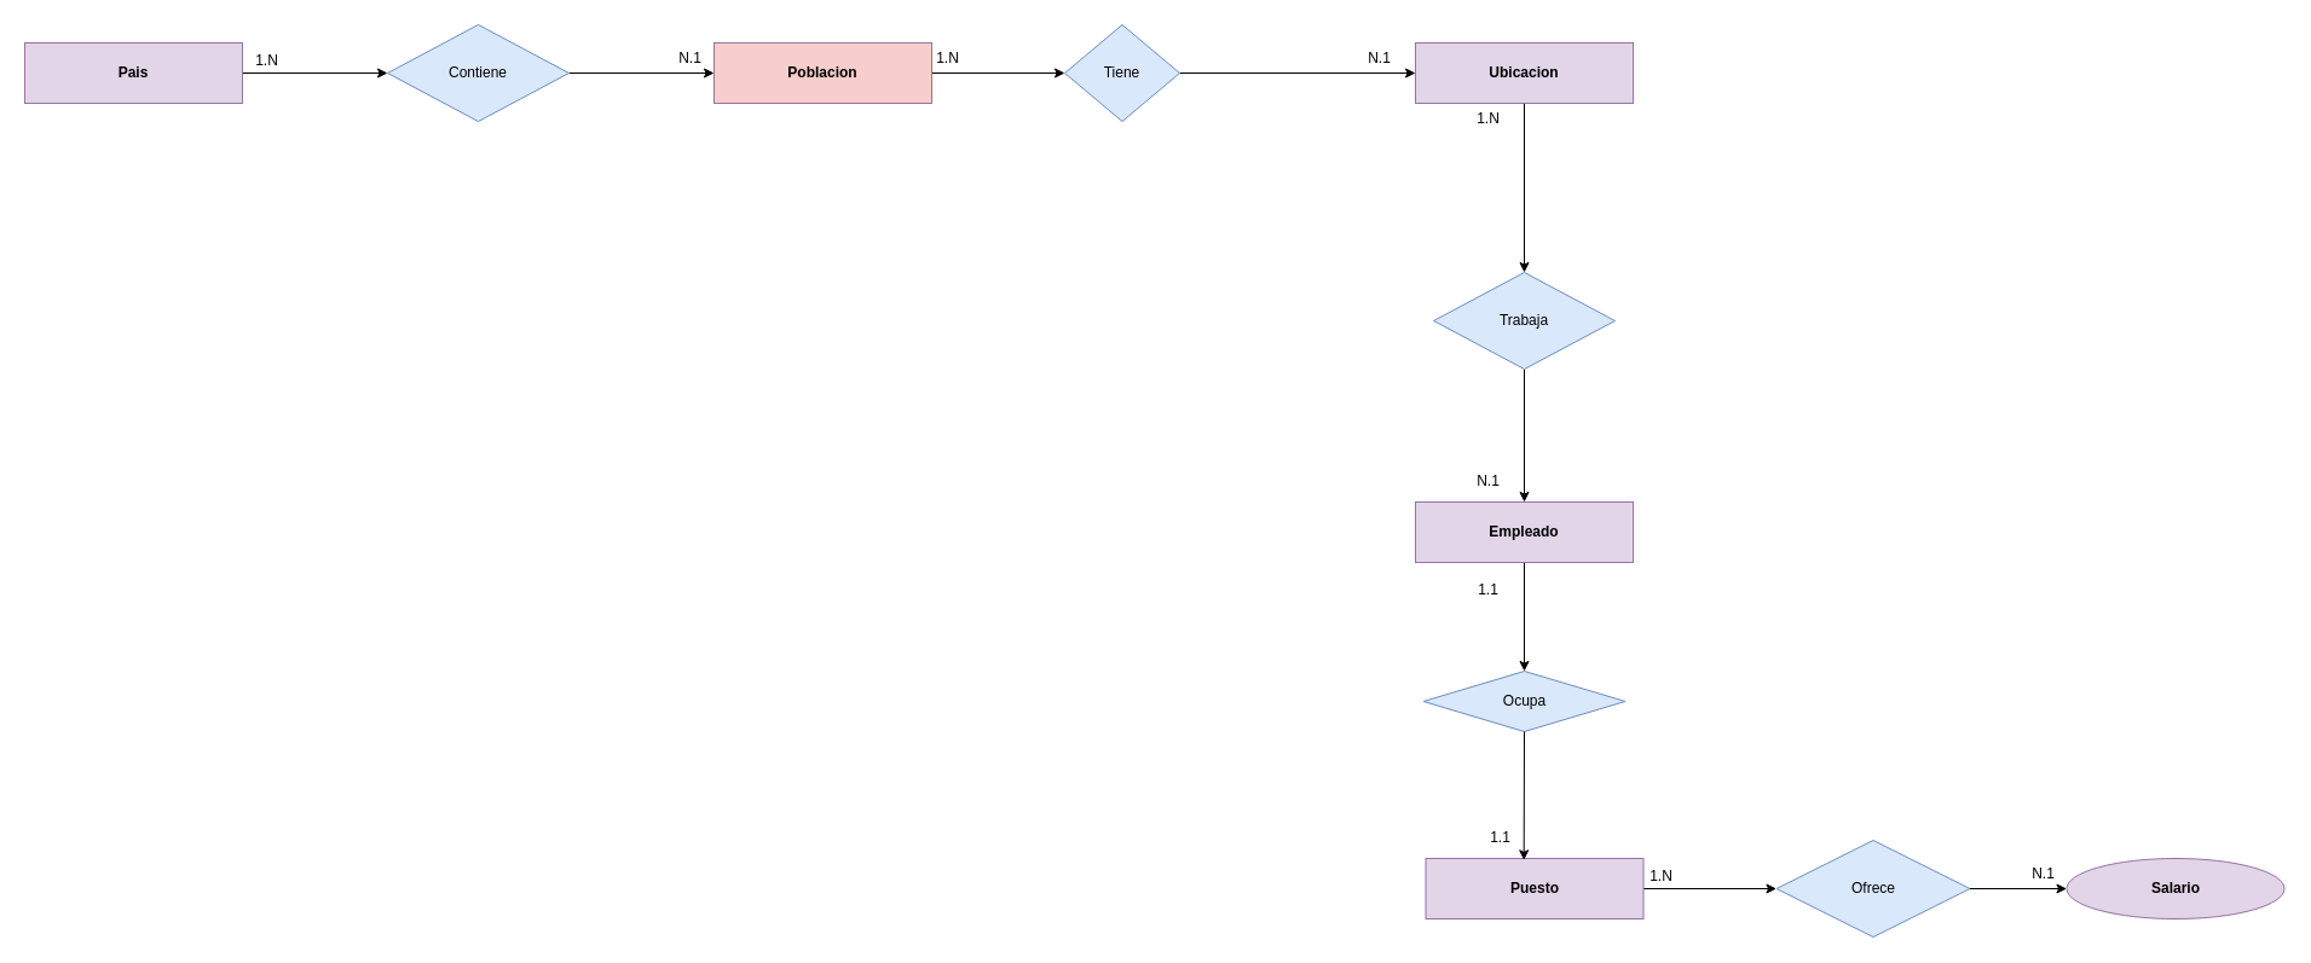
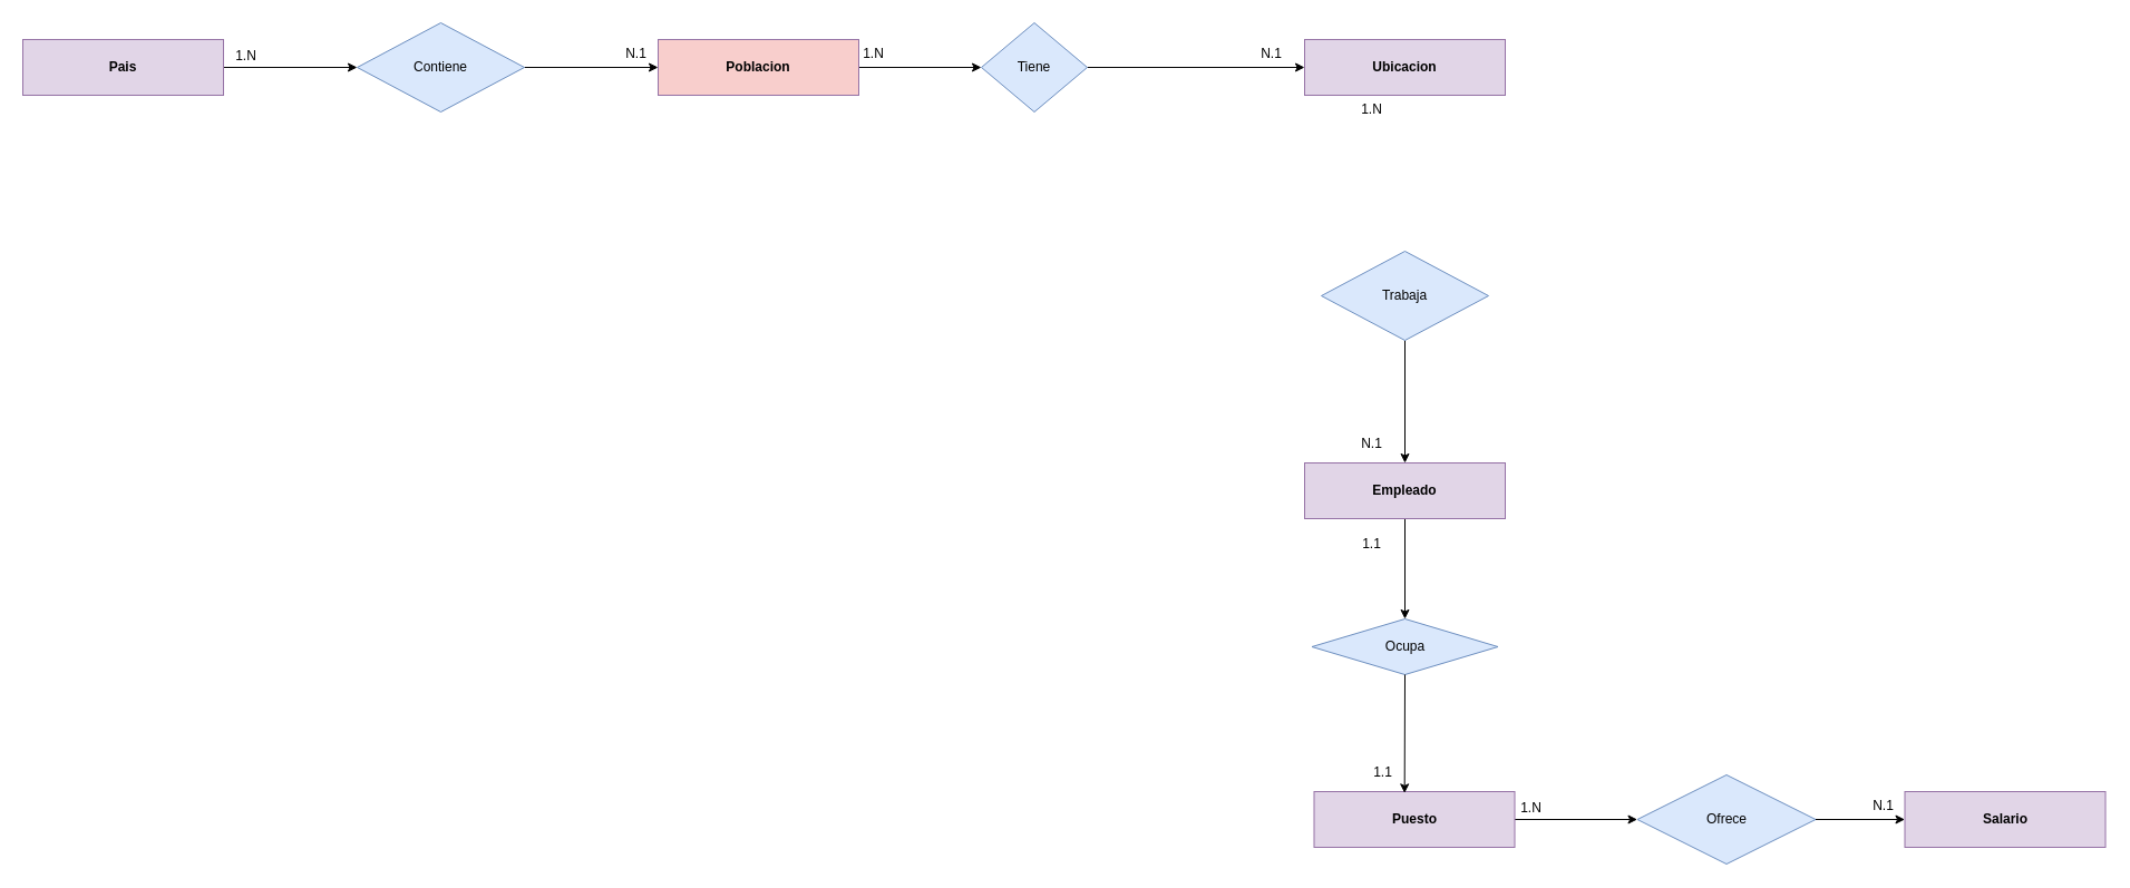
  <mxCell id="0" />
  <mxCell id="1" parent="0" />
  <mxCell id="2" style="edgeStyle=orthogonalEdgeStyle;rounded=0;orthogonalLoop=1;jettySize=auto;html=1;exitX=1;exitY=0.5;exitDx=0;exitDy=0;entryX=0;entryY=0.5;entryDx=0;entryDy=0;" edge="1" parent="1" source="3" target="15"><mxGeometry relative="1" as="geometry" /></mxCell>
  <mxCell id="3" value="&lt;b&gt;Pais&lt;/b&gt;" style="rounded=0;whiteSpace=wrap;html=1;fillColor=#e1d5e7;strokeColor=#9673a6;" vertex="1" parent="1"><mxGeometry x="20" y="35" width="180" height="50" as="geometry" /></mxCell>
  <mxCell id="4" style="edgeStyle=orthogonalEdgeStyle;rounded=0;orthogonalLoop=1;jettySize=auto;html=1;exitX=0.5;exitY=1;exitDx=0;exitDy=0;entryX=0.5;entryY=0;entryDx=0;entryDy=0;" edge="1" parent="1" source="5" target="31"><mxGeometry relative="1" as="geometry" /></mxCell>
  <mxCell id="5" value="&lt;b&gt;Empleado&lt;/b&gt;" style="rounded=0;whiteSpace=wrap;html=1;fillColor=#e1d5e7;strokeColor=#9673a6;" vertex="1" parent="1"><mxGeometry x="1170" y="415" width="180" height="50" as="geometry" /></mxCell>
  <mxCell id="6" style="edgeStyle=orthogonalEdgeStyle;rounded=0;orthogonalLoop=1;jettySize=auto;html=1;exitX=1;exitY=0.5;exitDx=0;exitDy=0;entryX=0;entryY=0.5;entryDx=0;entryDy=0;" edge="1" parent="1" source="7" target="13"><mxGeometry relative="1" as="geometry" /></mxCell>
  <mxCell id="7" value="&lt;b&gt;Poblacion&lt;/b&gt;" style="rounded=0;whiteSpace=wrap;html=1;fillColor=#f8cecc;strokeColor=#9673a6;" vertex="1" parent="1"><mxGeometry x="590" y="35" width="180" height="50" as="geometry" /></mxCell>
- <mxCell id="8" style="edgeStyle=orthogonalEdgeStyle;rounded=0;orthogonalLoop=1;jettySize=auto;html=1;exitX=0.5;exitY=1;exitDx=0;exitDy=0;entryX=0.5;entryY=0;entryDx=0;entryDy=0;" edge="1" parent="1" source="9" target="11"><mxGeometry relative="1" as="geometry" /></mxCell>
  <mxCell id="9" value="&lt;b&gt;Ubicacion&lt;/b&gt;" style="rounded=0;whiteSpace=wrap;html=1;fillColor=#e1d5e7;strokeColor=#9673a6;" vertex="1" parent="1"><mxGeometry x="1170" y="35" width="180" height="50" as="geometry" /></mxCell>
  <mxCell id="10" style="edgeStyle=orthogonalEdgeStyle;rounded=0;orthogonalLoop=1;jettySize=auto;html=1;exitX=0.5;exitY=1;exitDx=0;exitDy=0;entryX=0.5;entryY=0;entryDx=0;entryDy=0;" edge="1" parent="1" source="11" target="5"><mxGeometry relative="1" as="geometry" /></mxCell>
  <mxCell id="11" value="Trabaja" style="rhombus;whiteSpace=wrap;html=1;fillColor=#dae8fc;strokeColor=#6c8ebf;" vertex="1" parent="1"><mxGeometry x="1185" y="225" width="150" height="80" as="geometry" /></mxCell>
  <mxCell id="12" style="edgeStyle=orthogonalEdgeStyle;rounded=0;orthogonalLoop=1;jettySize=auto;html=1;exitX=1;exitY=0.5;exitDx=0;exitDy=0;entryX=0;entryY=0.5;entryDx=0;entryDy=0;" edge="1" parent="1" source="13" target="9"><mxGeometry relative="1" as="geometry" /></mxCell>
  <mxCell id="13" value="Tiene" style="rhombus;whiteSpace=wrap;html=1;fillColor=#dae8fc;strokeColor=#6c8ebf;" vertex="1" parent="1"><mxGeometry x="880" y="20" width="95" height="80" as="geometry" /></mxCell>
  <mxCell id="14" style="edgeStyle=orthogonalEdgeStyle;rounded=0;orthogonalLoop=1;jettySize=auto;html=1;exitX=1;exitY=0.5;exitDx=0;exitDy=0;entryX=0;entryY=0.5;entryDx=0;entryDy=0;" edge="1" parent="1" source="15" target="7"><mxGeometry relative="1" as="geometry" /></mxCell>
  <mxCell id="15" value="Contiene" style="rhombus;whiteSpace=wrap;html=1;fillColor=#dae8fc;strokeColor=#6c8ebf;" vertex="1" parent="1"><mxGeometry x="320" y="20" width="150" height="80" as="geometry" /></mxCell>
  <mxCell id="16" value="1.N" style="text;html=1;align=center;verticalAlign=middle;resizable=0;points=[];autosize=1;strokeColor=none;fillColor=none;" vertex="1" parent="1"><mxGeometry x="200" y="35" width="40" height="30" as="geometry" /></mxCell>
  <mxCell id="17" value="N.1" style="text;html=1;align=center;verticalAlign=middle;resizable=0;points=[];autosize=1;strokeColor=none;fillColor=none;" vertex="1" parent="1"><mxGeometry x="550" y="33" width="40" height="30" as="geometry" /></mxCell>
  <mxCell id="18" value="1.N" style="text;html=1;align=center;verticalAlign=middle;resizable=0;points=[];autosize=1;strokeColor=none;fillColor=none;" vertex="1" parent="1"><mxGeometry x="763" y="33" width="40" height="30" as="geometry" /></mxCell>
  <mxCell id="19" value="N.1" style="text;html=1;align=center;verticalAlign=middle;resizable=0;points=[];autosize=1;strokeColor=none;fillColor=none;" vertex="1" parent="1"><mxGeometry x="1120" y="33" width="40" height="30" as="geometry" /></mxCell>
  <mxCell id="20" value="1.N" style="text;html=1;align=center;verticalAlign=middle;resizable=0;points=[];autosize=1;strokeColor=none;fillColor=none;" vertex="1" parent="1"><mxGeometry x="1210" y="83" width="40" height="30" as="geometry" /></mxCell>
  <mxCell id="21" value="N.1" style="text;html=1;align=center;verticalAlign=middle;resizable=0;points=[];autosize=1;strokeColor=none;fillColor=none;" vertex="1" parent="1"><mxGeometry x="1210" y="383" width="40" height="30" as="geometry" /></mxCell>
  <mxCell id="22" value="" style="group" vertex="1" connectable="0" parent="1"><mxGeometry x="1178.5" y="695" width="710" height="80" as="geometry" /></mxCell>
- <mxCell id="23" value="&lt;b&gt;Salario&lt;/b&gt;" style="ellipse;whiteSpace=wrap;html=1;fillColor=#e1d5e7;strokeColor=#9673a6;" vertex="1" parent="22"><mxGeometry x="530" y="15" width="180" height="50" as="geometry" /></mxCell>
+ <mxCell id="23" value="&lt;b&gt;Salario&lt;/b&gt;" style="rounded=0;whiteSpace=wrap;html=1;fillColor=#e1d5e7;strokeColor=#9673a6;" vertex="1" parent="22"><mxGeometry x="530" y="15" width="180" height="50" as="geometry" /></mxCell>
  <mxCell id="24" style="edgeStyle=orthogonalEdgeStyle;rounded=0;orthogonalLoop=1;jettySize=auto;html=1;exitX=1;exitY=0.5;exitDx=0;exitDy=0;entryX=0;entryY=0.5;entryDx=0;entryDy=0;" edge="1" parent="22" source="25" target="27"><mxGeometry relative="1" as="geometry" /></mxCell>
  <mxCell id="25" value="&lt;b&gt;Puesto&lt;/b&gt;" style="rounded=0;whiteSpace=wrap;html=1;fillColor=#e1d5e7;strokeColor=#9673a6;" vertex="1" parent="22"><mxGeometry y="15" width="180" height="50" as="geometry" /></mxCell>
  <mxCell id="26" style="edgeStyle=orthogonalEdgeStyle;rounded=0;orthogonalLoop=1;jettySize=auto;html=1;exitX=1;exitY=0.5;exitDx=0;exitDy=0;entryX=0;entryY=0.5;entryDx=0;entryDy=0;" edge="1" parent="22" source="27" target="23"><mxGeometry relative="1" as="geometry" /></mxCell>
  <mxCell id="27" value="Ofrece" style="rhombus;whiteSpace=wrap;html=1;fillColor=#dae8fc;strokeColor=#6c8ebf;" vertex="1" parent="22"><mxGeometry x="290" width="160" height="80" as="geometry" /></mxCell>
  <mxCell id="28" value="1.N" style="text;html=1;align=center;verticalAlign=middle;resizable=0;points=[];autosize=1;strokeColor=none;fillColor=none;" vertex="1" parent="22"><mxGeometry x="174" y="15" width="40" height="30" as="geometry" /></mxCell>
  <mxCell id="29" value="N.1" style="text;html=1;align=center;verticalAlign=middle;resizable=0;points=[];autosize=1;strokeColor=none;fillColor=none;" vertex="1" parent="22"><mxGeometry x="490" y="13" width="40" height="30" as="geometry" /></mxCell>
  <mxCell id="30" value="1.1" style="text;html=1;align=center;verticalAlign=middle;resizable=0;points=[];autosize=1;strokeColor=none;fillColor=none;" vertex="1" parent="22"><mxGeometry x="41.5" y="-17" width="40" height="30" as="geometry" /></mxCell>
  <mxCell id="31" value="Ocupa" style="rhombus;whiteSpace=wrap;html=1;fillColor=#dae8fc;strokeColor=#6c8ebf;" vertex="1" parent="1"><mxGeometry x="1176.5" y="555" width="167" height="50" as="geometry" /></mxCell>
  <mxCell id="32" style="rounded=0;orthogonalLoop=1;jettySize=auto;html=1;exitX=0.5;exitY=1;exitDx=0;exitDy=0;entryX=0.451;entryY=0.027;entryDx=0;entryDy=0;entryPerimeter=0;" edge="1" parent="1" source="31" target="25"><mxGeometry relative="1" as="geometry" /></mxCell>
  <mxCell id="33" value="1.1" style="text;html=1;align=center;verticalAlign=middle;resizable=0;points=[];autosize=1;strokeColor=none;fillColor=none;" vertex="1" parent="1"><mxGeometry x="1210" y="473" width="40" height="30" as="geometry" /></mxCell>
